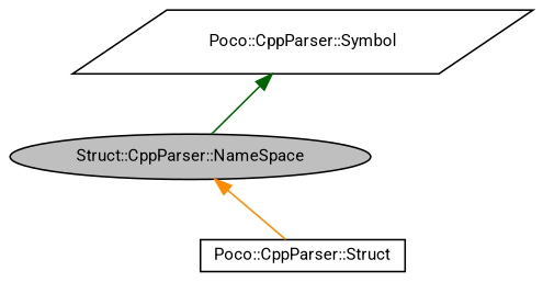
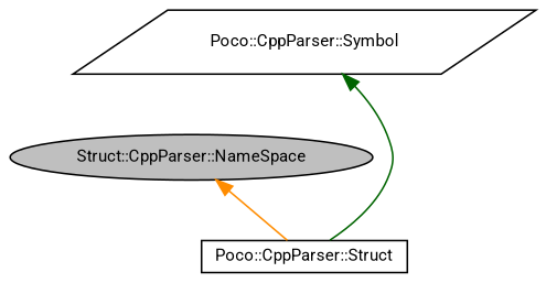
  digraph {
    fontname=Roboto
    node [color=black fillcolor=white fontname=Roboto fontsize=10 style=filled]
    edge [dir=back fontname=Roboto fontsize=10 labelfontname=Helvetica labelfontsize=10 style=solid]
    n1 [fillcolor=grey75 fontcolor=black height=0.2 label="Struct::CppParser::NameSpace" shape=ellipse width=0.4]
    n2 [height=0.2 label="Poco::CppParser::Struct" shape=box width=0.4]
    n3 [height=0.2 label="Poco::CppParser::Symbol" shape=parallelogram width=0.4]
    n1 -> n2 [color=darkorange]
-   n3 -> n1 [color=darkgreen]
+   n3 -> n2 [color=darkgreen]
  }
